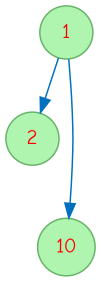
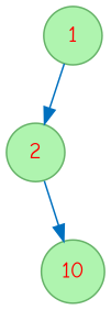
  digraph {
    fontname="Comic Neue"
    node [color="#66B268" fillcolor="#AFF4AF" fontcolor=red fontname="Comic Neue" shape=circle style=filled]
    edge [color="#0070BF" fontname="Comic Neue"]
    n1 [label=1]
    n2 [label=2]
    n3 [label=10]
    n1 -> n2
-   n1 -> n3
+   n2 -> n3
  }
